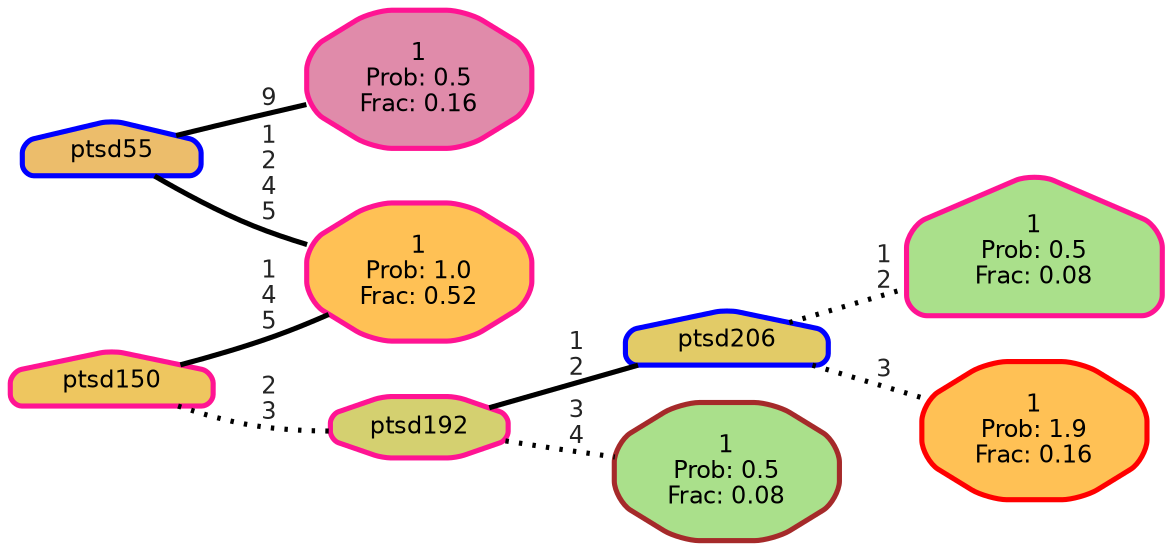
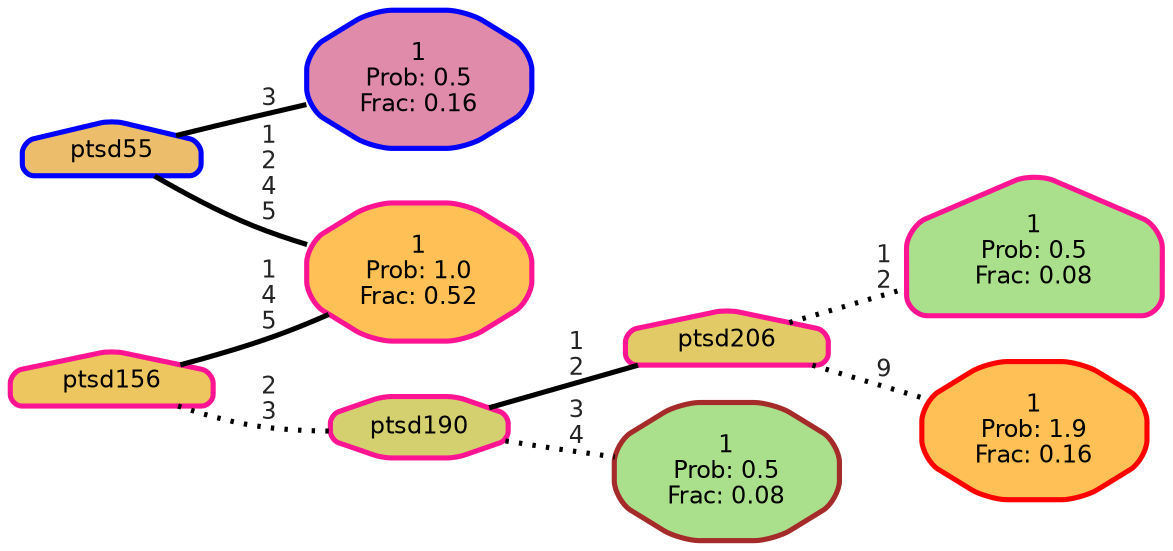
  graph {
    rankdir=LR
    ranksep="0 equally"
    splines=straight
    node [color=deeppink fillcolor="#ffc155" fontcolor=black fontname=helvetica penwidth=3 shape=octagon style="filled, rounded"]
    edge [color=black fontcolor=grey14 fontname=helvetica fontweight=bold penwidth=3 style=bold]
-   n1 [fillcolor="#e08baa" label="1\nProb: 0.5\nFrac: 0.16"]
+   n1 [color=blue fillcolor="#e08baa" label="1\nProb: 0.5\nFrac: 0.16"]
    n2 [color=blue fillcolor="#ecbd6b" label=ptsd55 shape=house]
    n3 [label="1\nProb: 1.0\nFrac: 0.52"]
-   n4 [fillcolor="#eec65f" label=ptsd150 shape=house]
-   n5 [fillcolor="#d4d070" label=ptsd192]
+   n4 [fillcolor="#eec65f" label=ptsd156 shape=house]
+   n5 [fillcolor="#d4d070" label=ptsd190]
    n6 [fillcolor="#aae08b" label="1\nProb: 0.5\nFrac: 0.08" shape=house]
-   n7 [color=blue fillcolor="#e2cb67" label=ptsd206 shape=house]
+   n7 [fillcolor="#e2cb67" label=ptsd206 shape=house]
    n8 [color=red label="1\nProb: 1.9\nFrac: 0.16"]
    n9 [color=brown fillcolor="#aae08b" label="1\nProb: 0.5\nFrac: 0.08"]
    subgraph sub_1 {
      rank=same
    }
-   n2 -- n1 [label=" 9"]
+   n2 -- n1 [label=" 3"]
    n2 -- n3 [label=" 1\n 2\n 4\n 5"]
    n4 -- n3 [label=" 1\n 4\n 5"]
    n4 -- n5 [label=" 2\n 3" style=dotted]
    n5 -- n7 [label=" 1\n 2"]
    n5 -- n9 [label=" 3\n 4" style=dotted]
    n7 -- n6 [label=" 1\n 2" style=dotted]
-   n7 -- n8 [label=" 3" style=dotted]
+   n7 -- n8 [label=" 9" style=dotted]
  }
